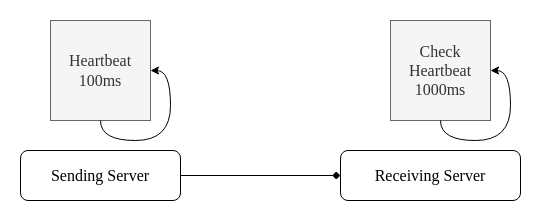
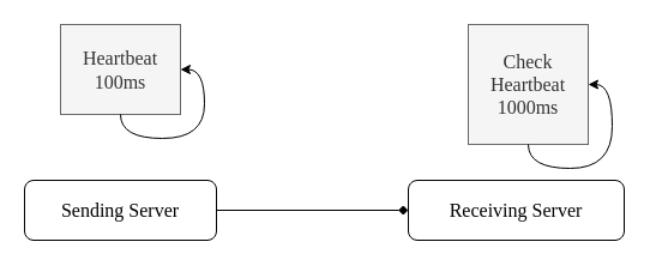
  <mxCell id="0" />
  <mxCell id="1" parent="0" />
  <mxCell id="2" style="edgeStyle=orthogonalEdgeStyle;rounded=0;orthogonalLoop=1;jettySize=auto;html=1;exitX=1;exitY=0.5;exitDx=0;exitDy=0;fontFamily=Fira Code Retina;fontSize=16;endArrow=diamond;" edge="1" parent="1" source="3" target="4"><mxGeometry relative="1" as="geometry" /></mxCell>
  <mxCell id="3" value="Sending Server" style="rounded=1;whiteSpace=wrap;html=1;fontSize=16;fontFamily=Fira Code Retina;" vertex="1" parent="1"><mxGeometry x="20" y="150" width="160" height="50" as="geometry" /></mxCell>
  <mxCell id="4" value="Receiving Server" style="rounded=1;whiteSpace=wrap;html=1;fontSize=16;fontFamily=Fira Code Retina;" vertex="1" parent="1"><mxGeometry x="340" y="150" width="180" height="50" as="geometry" /></mxCell>
- <mxCell id="5" value="Heartbeat&lt;br&gt;100ms" style="whiteSpace=wrap;html=1;aspect=fixed;fontFamily=Fira Code Retina;fontSize=16;fillColor=#f5f5f5;fontColor=#333333;strokeColor=#666666;" vertex="1" parent="1"><mxGeometry x="50" y="20" width="100" height="100" as="geometry" /></mxCell>
+ <mxCell id="5" value="Heartbeat&lt;br&gt;100ms" style="whiteSpace=wrap;html=1;aspect=fixed;fontFamily=Fira Code Retina;fontSize=16;fillColor=#f5f5f5;fontColor=#333333;strokeColor=#666666;" vertex="1" parent="1"><mxGeometry x="50" y="20" width="100" height="75" as="geometry" /></mxCell>
  <mxCell id="6" value="Check&lt;br&gt;Heartbeat&lt;br&gt;1000ms" style="whiteSpace=wrap;html=1;aspect=fixed;fontFamily=Fira Code Retina;fontSize=16;fillColor=#f5f5f5;fontColor=#333333;strokeColor=#666666;" vertex="1" parent="1"><mxGeometry x="390" y="20" width="100" height="100" as="geometry" /></mxCell>
  <mxCell id="7" style="edgeStyle=orthogonalEdgeStyle;rounded=0;orthogonalLoop=1;jettySize=auto;html=1;exitX=0.5;exitY=1;exitDx=0;exitDy=0;entryX=1;entryY=0.5;entryDx=0;entryDy=0;fontFamily=Fira Code Retina;fontSize=16;curved=1;" edge="1" parent="1" source="6" target="6"><mxGeometry relative="1" as="geometry" /></mxCell>
  <mxCell id="8" style="edgeStyle=orthogonalEdgeStyle;curved=1;rounded=0;orthogonalLoop=1;jettySize=auto;html=1;exitX=0.5;exitY=1;exitDx=0;exitDy=0;entryX=1;entryY=0.5;entryDx=0;entryDy=0;fontFamily=Fira Code Retina;fontSize=16;" edge="1" parent="1" source="5" target="5"><mxGeometry relative="1" as="geometry" /></mxCell>
